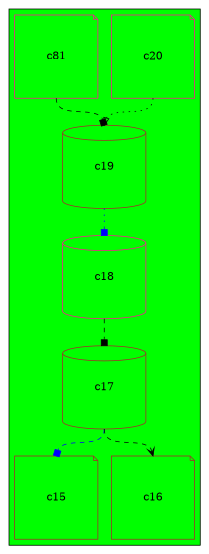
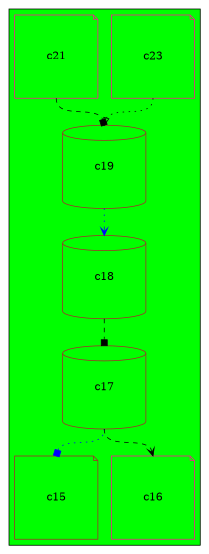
  digraph {
    node [color=brown shape=note]
    edge [arrowhead=box color=black headport=n style=dashed tailport=s]
-   c20 [color=deeppink height=1.53571 width=1.53571]
-   c21 [color=deeppink height=1.53571 width=1.53571 label=c81]
+   c20 [color=deeppink height=1.53571 width=1.53571 label=c23]
+   c21 [color=deeppink height=1.53571 width=1.53571]
    c19 [height=1.53571 shape=cylinder width=1.53571]
-   c18 [color=deeppink height=1.53571 shape=cylinder width=1.53571]
+   c18 [height=1.53571 shape=cylinder width=1.53571]
    c17 [height=1.53571 shape=cylinder width=1.53571]
    c15 [height=1.53571 width=1.53571]
-   c16 [height=1.53571 width=1.53571]
+   c16 [color=deeppink height=1.53571 width=1.53571]
    subgraph cluster_1 {
      fillcolor=green
      style=filled
      c20
      c21
      c19
      c18
      c17
      c15
      c16
    }
    c20 -> c19 [arrowhead=onormal style=dotted]
    c21 -> c19
-   c19 -> c18 [color=blue style=dotted]
+   c19 -> c18 [arrowhead=vee color=blue style=dotted]
    c18 -> c17
-   c17 -> c15 [color=blue]
+   c17 -> c15 [color=blue style=dotted]
    c17 -> c16 [arrowhead=vee]
  }
